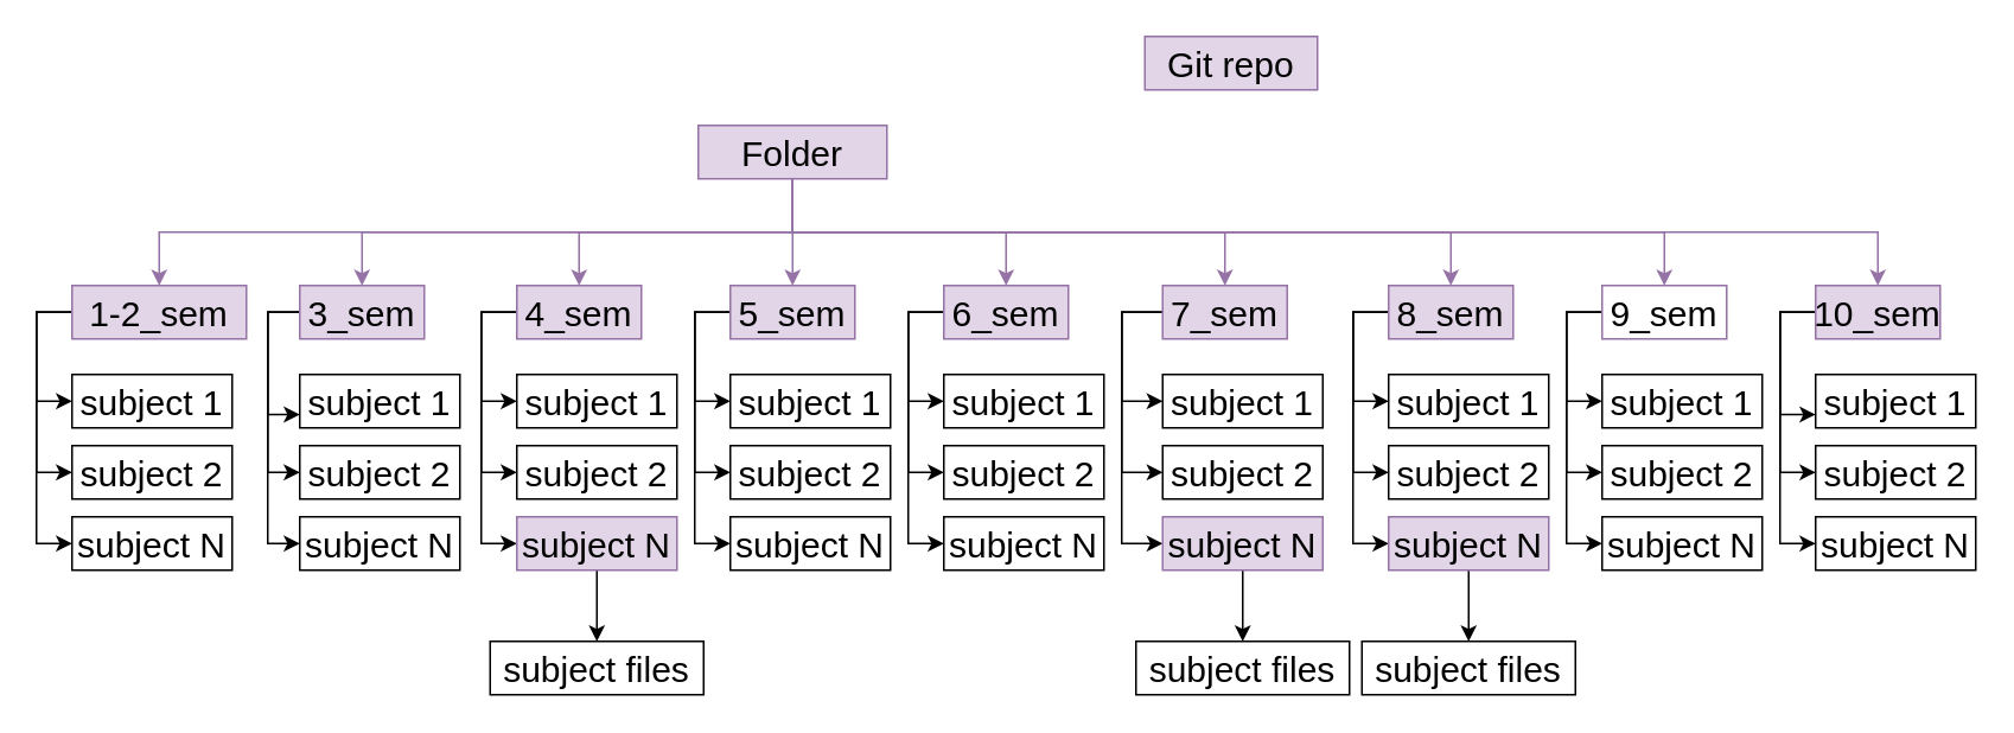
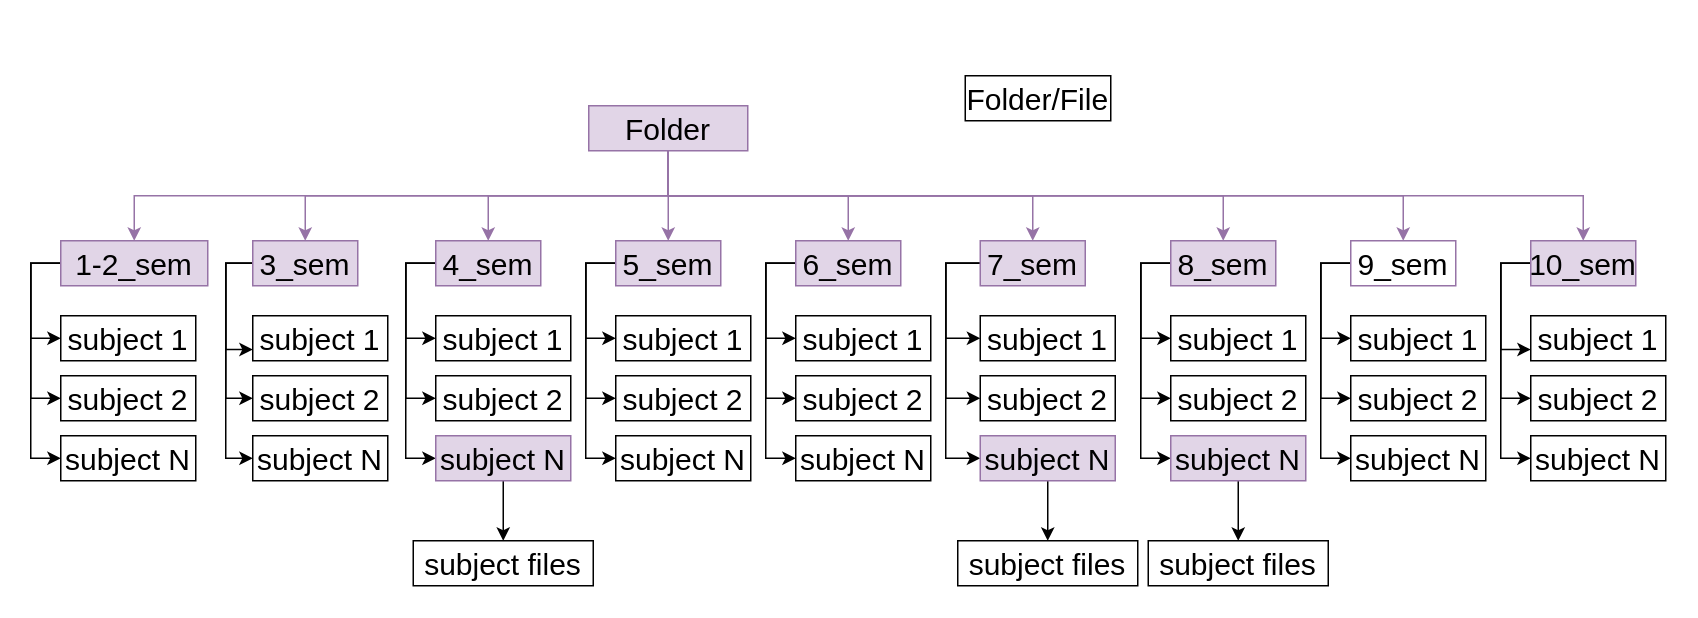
  <mxCell id="0" />
  <mxCell id="1" parent="0" />
  <mxCell id="2" style="rounded=0;orthogonalLoop=1;jettySize=auto;html=1;entryX=0.5;entryY=0;entryDx=0;entryDy=0;edgeStyle=elbowEdgeStyle;elbow=vertical;fillColor=#e1d5e7;strokeColor=#9673a6;" edge="1" parent="1" source="11" target="15"><mxGeometry relative="1" as="geometry" /></mxCell>
  <mxCell id="3" style="rounded=0;orthogonalLoop=1;jettySize=auto;html=1;entryX=0.5;entryY=0;entryDx=0;entryDy=0;edgeStyle=elbowEdgeStyle;elbow=vertical;fillColor=#e1d5e7;strokeColor=#9673a6;" edge="1" parent="1" source="11" target="19"><mxGeometry relative="1" as="geometry" /></mxCell>
  <mxCell id="4" style="rounded=0;orthogonalLoop=1;jettySize=auto;html=1;entryX=0.5;entryY=0;entryDx=0;entryDy=0;edgeStyle=elbowEdgeStyle;elbow=vertical;fillColor=#e1d5e7;strokeColor=#9673a6;" edge="1" parent="1" source="11" target="23"><mxGeometry relative="1" as="geometry" /></mxCell>
  <mxCell id="5" style="rounded=0;orthogonalLoop=1;jettySize=auto;html=1;entryX=0.5;entryY=0;entryDx=0;entryDy=0;edgeStyle=elbowEdgeStyle;elbow=vertical;fillColor=#e1d5e7;strokeColor=#9673a6;" edge="1" parent="1" source="11" target="27"><mxGeometry relative="1" as="geometry" /></mxCell>
  <mxCell id="6" style="rounded=0;orthogonalLoop=1;jettySize=auto;html=1;entryX=0.5;entryY=0;entryDx=0;entryDy=0;edgeStyle=elbowEdgeStyle;elbow=vertical;fillColor=#e1d5e7;strokeColor=#9673a6;" edge="1" parent="1" source="11" target="31"><mxGeometry relative="1" as="geometry" /></mxCell>
  <mxCell id="7" style="rounded=0;orthogonalLoop=1;jettySize=auto;html=1;entryX=0.5;entryY=0;entryDx=0;entryDy=0;edgeStyle=elbowEdgeStyle;elbow=vertical;fillColor=#e1d5e7;strokeColor=#9673a6;" edge="1" parent="1" source="11" target="35"><mxGeometry relative="1" as="geometry" /></mxCell>
  <mxCell id="8" style="rounded=0;orthogonalLoop=1;jettySize=auto;html=1;entryX=0.5;entryY=0;entryDx=0;entryDy=0;edgeStyle=elbowEdgeStyle;elbow=vertical;fillColor=#e1d5e7;strokeColor=#9673a6;" edge="1" parent="1" source="11" target="39"><mxGeometry relative="1" as="geometry" /></mxCell>
  <mxCell id="9" style="rounded=0;orthogonalLoop=1;jettySize=auto;html=1;entryX=0.5;entryY=0;entryDx=0;entryDy=0;edgeStyle=elbowEdgeStyle;elbow=vertical;fillColor=#e1d5e7;strokeColor=#9673a6;" edge="1" parent="1" source="11" target="43"><mxGeometry relative="1" as="geometry" /></mxCell>
  <mxCell id="10" style="rounded=0;orthogonalLoop=1;jettySize=auto;html=1;entryX=0.5;entryY=0;entryDx=0;entryDy=0;edgeStyle=elbowEdgeStyle;elbow=vertical;fillColor=#e1d5e7;strokeColor=#9673a6;" edge="1" parent="1" source="11" target="47"><mxGeometry relative="1" as="geometry" /></mxCell>
  <mxCell id="11" value="&lt;font style=&quot;font-size: 20px&quot;&gt;Folder&lt;/font&gt;" style="rounded=0;whiteSpace=wrap;html=1;fillColor=#e1d5e7;strokeColor=#9673a6;" vertex="1" parent="1"><mxGeometry x="392" y="70" width="106" height="30" as="geometry" /></mxCell>
  <mxCell id="12" style="edgeStyle=elbowEdgeStyle;rounded=0;orthogonalLoop=1;jettySize=auto;html=1;entryX=0;entryY=0.5;entryDx=0;entryDy=0;" edge="1" parent="1" source="15" target="48"><mxGeometry relative="1" as="geometry"><Array as="points"><mxPoint x="20" y="208" /></Array></mxGeometry></mxCell>
  <mxCell id="13" style="edgeStyle=elbowEdgeStyle;rounded=0;orthogonalLoop=1;jettySize=auto;html=1;entryX=0;entryY=0.5;entryDx=0;entryDy=0;" edge="1" parent="1" source="15" target="49"><mxGeometry relative="1" as="geometry"><Array as="points"><mxPoint x="20" y="210" /></Array></mxGeometry></mxCell>
  <mxCell id="14" style="edgeStyle=elbowEdgeStyle;rounded=0;orthogonalLoop=1;jettySize=auto;html=1;entryX=0;entryY=0.5;entryDx=0;entryDy=0;" edge="1" parent="1" source="15" target="50"><mxGeometry relative="1" as="geometry"><Array as="points"><mxPoint x="20" y="280" /></Array></mxGeometry></mxCell>
  <mxCell id="15" value="&lt;font style=&quot;font-size: 20px&quot;&gt;1-2_sem&lt;/font&gt;" style="rounded=0;whiteSpace=wrap;html=1;fillColor=#e1d5e7;strokeColor=#9673a6;" vertex="1" parent="1"><mxGeometry x="40" y="160" width="98" height="30" as="geometry" /></mxCell>
  <mxCell id="16" style="edgeStyle=elbowEdgeStyle;rounded=0;orthogonalLoop=1;jettySize=auto;html=1;entryX=0;entryY=0.75;entryDx=0;entryDy=0;" edge="1" parent="1" source="19" target="51"><mxGeometry relative="1" as="geometry"><Array as="points"><mxPoint x="150" y="210" /></Array></mxGeometry></mxCell>
  <mxCell id="17" style="edgeStyle=elbowEdgeStyle;rounded=0;orthogonalLoop=1;jettySize=auto;html=1;entryX=0;entryY=0.5;entryDx=0;entryDy=0;" edge="1" parent="1" source="19" target="52"><mxGeometry relative="1" as="geometry"><Array as="points"><mxPoint x="150" y="220" /></Array></mxGeometry></mxCell>
  <mxCell id="18" style="edgeStyle=elbowEdgeStyle;rounded=0;orthogonalLoop=1;jettySize=auto;html=1;entryX=0;entryY=0.5;entryDx=0;entryDy=0;" edge="1" parent="1" source="19" target="53"><mxGeometry relative="1" as="geometry"><Array as="points"><mxPoint x="150" y="240" /></Array></mxGeometry></mxCell>
  <mxCell id="19" value="&lt;font style=&quot;font-size: 20px&quot;&gt;3_sem&lt;/font&gt;" style="rounded=0;whiteSpace=wrap;html=1;fillColor=#e1d5e7;strokeColor=#9673a6;" vertex="1" parent="1"><mxGeometry x="168" y="160" width="70" height="30" as="geometry" /></mxCell>
  <mxCell id="20" style="edgeStyle=elbowEdgeStyle;rounded=0;orthogonalLoop=1;jettySize=auto;html=1;entryX=0;entryY=0.5;entryDx=0;entryDy=0;" edge="1" parent="1" source="23" target="54"><mxGeometry relative="1" as="geometry"><Array as="points"><mxPoint x="270" y="200" /></Array></mxGeometry></mxCell>
  <mxCell id="21" style="edgeStyle=elbowEdgeStyle;rounded=0;orthogonalLoop=1;jettySize=auto;html=1;entryX=0;entryY=0.5;entryDx=0;entryDy=0;" edge="1" parent="1" source="23" target="55"><mxGeometry relative="1" as="geometry"><Array as="points"><mxPoint x="270" y="210" /></Array></mxGeometry></mxCell>
  <mxCell id="22" style="edgeStyle=elbowEdgeStyle;rounded=0;orthogonalLoop=1;jettySize=auto;html=1;entryX=0;entryY=0.5;entryDx=0;entryDy=0;" edge="1" parent="1" source="23" target="57"><mxGeometry relative="1" as="geometry"><Array as="points"><mxPoint x="270" y="210" /></Array></mxGeometry></mxCell>
  <mxCell id="23" value="&lt;font style=&quot;font-size: 20px&quot;&gt;4_sem&lt;/font&gt;" style="rounded=0;whiteSpace=wrap;html=1;fillColor=#e1d5e7;strokeColor=#9673a6;" vertex="1" parent="1"><mxGeometry x="290" y="160" width="70" height="30" as="geometry" /></mxCell>
  <mxCell id="24" style="edgeStyle=elbowEdgeStyle;rounded=0;orthogonalLoop=1;jettySize=auto;html=1;entryX=0;entryY=0.5;entryDx=0;entryDy=0;" edge="1" parent="1" source="27" target="58"><mxGeometry relative="1" as="geometry"><Array as="points"><mxPoint x="390" y="200" /></Array></mxGeometry></mxCell>
  <mxCell id="25" style="edgeStyle=elbowEdgeStyle;rounded=0;orthogonalLoop=1;jettySize=auto;html=1;entryX=0;entryY=0.5;entryDx=0;entryDy=0;" edge="1" parent="1" source="27" target="59"><mxGeometry relative="1" as="geometry"><Array as="points"><mxPoint x="390" y="210" /></Array></mxGeometry></mxCell>
  <mxCell id="26" style="edgeStyle=elbowEdgeStyle;rounded=0;orthogonalLoop=1;jettySize=auto;html=1;entryX=0;entryY=0.5;entryDx=0;entryDy=0;" edge="1" parent="1" source="27" target="60"><mxGeometry relative="1" as="geometry"><Array as="points"><mxPoint x="390" y="200" /></Array></mxGeometry></mxCell>
  <mxCell id="27" value="&lt;font style=&quot;font-size: 20px&quot;&gt;5_sem&lt;/font&gt;" style="rounded=0;whiteSpace=wrap;html=1;fillColor=#e1d5e7;strokeColor=#9673a6;" vertex="1" parent="1"><mxGeometry x="410" y="160" width="70" height="30" as="geometry" /></mxCell>
  <mxCell id="28" style="edgeStyle=elbowEdgeStyle;rounded=0;orthogonalLoop=1;jettySize=auto;html=1;entryX=0;entryY=0.5;entryDx=0;entryDy=0;" edge="1" parent="1" source="31" target="61"><mxGeometry relative="1" as="geometry"><Array as="points"><mxPoint x="510" y="200" /></Array></mxGeometry></mxCell>
  <mxCell id="29" style="edgeStyle=elbowEdgeStyle;rounded=0;orthogonalLoop=1;jettySize=auto;html=1;entryX=0;entryY=0.5;entryDx=0;entryDy=0;" edge="1" parent="1" source="31" target="62"><mxGeometry relative="1" as="geometry"><Array as="points"><mxPoint x="510" y="200" /></Array></mxGeometry></mxCell>
  <mxCell id="30" style="edgeStyle=elbowEdgeStyle;rounded=0;orthogonalLoop=1;jettySize=auto;html=1;entryX=0;entryY=0.5;entryDx=0;entryDy=0;" edge="1" parent="1" source="31" target="63"><mxGeometry relative="1" as="geometry"><Array as="points"><mxPoint x="510" y="200" /></Array></mxGeometry></mxCell>
  <mxCell id="31" value="&lt;font style=&quot;font-size: 20px&quot;&gt;6_sem&lt;/font&gt;" style="rounded=0;whiteSpace=wrap;html=1;fillColor=#e1d5e7;strokeColor=#9673a6;" vertex="1" parent="1"><mxGeometry x="530" y="160" width="70" height="30" as="geometry" /></mxCell>
  <mxCell id="32" style="edgeStyle=elbowEdgeStyle;rounded=0;orthogonalLoop=1;jettySize=auto;html=1;entryX=0;entryY=0.5;entryDx=0;entryDy=0;" edge="1" parent="1" source="35" target="64"><mxGeometry relative="1" as="geometry"><Array as="points"><mxPoint x="630" y="200" /></Array></mxGeometry></mxCell>
  <mxCell id="33" style="edgeStyle=elbowEdgeStyle;rounded=0;orthogonalLoop=1;jettySize=auto;html=1;entryX=0;entryY=0.5;entryDx=0;entryDy=0;" edge="1" parent="1" source="35" target="65"><mxGeometry relative="1" as="geometry"><Array as="points"><mxPoint x="630" y="200" /></Array></mxGeometry></mxCell>
  <mxCell id="34" style="edgeStyle=elbowEdgeStyle;rounded=0;orthogonalLoop=1;jettySize=auto;html=1;entryX=0;entryY=0.5;entryDx=0;entryDy=0;" edge="1" parent="1" source="35" target="67"><mxGeometry relative="1" as="geometry"><Array as="points"><mxPoint x="630" y="200" /></Array></mxGeometry></mxCell>
  <mxCell id="35" value="&lt;font style=&quot;font-size: 20px&quot;&gt;7_sem&lt;/font&gt;" style="rounded=0;whiteSpace=wrap;html=1;fillColor=#e1d5e7;strokeColor=#9673a6;" vertex="1" parent="1"><mxGeometry x="653" y="160" width="70" height="30" as="geometry" /></mxCell>
  <mxCell id="36" style="edgeStyle=elbowEdgeStyle;rounded=0;orthogonalLoop=1;jettySize=auto;html=1;entryX=0;entryY=0.5;entryDx=0;entryDy=0;" edge="1" parent="1" source="39" target="68"><mxGeometry relative="1" as="geometry"><Array as="points"><mxPoint x="760" y="200" /></Array></mxGeometry></mxCell>
  <mxCell id="37" style="edgeStyle=elbowEdgeStyle;rounded=0;orthogonalLoop=1;jettySize=auto;html=1;entryX=0;entryY=0.5;entryDx=0;entryDy=0;" edge="1" parent="1" source="39" target="69"><mxGeometry relative="1" as="geometry"><Array as="points"><mxPoint x="760" y="200" /></Array></mxGeometry></mxCell>
  <mxCell id="38" style="edgeStyle=elbowEdgeStyle;rounded=0;orthogonalLoop=1;jettySize=auto;html=1;entryX=0;entryY=0.5;entryDx=0;entryDy=0;" edge="1" parent="1" source="39" target="71"><mxGeometry relative="1" as="geometry"><Array as="points"><mxPoint x="760" y="200" /></Array></mxGeometry></mxCell>
  <mxCell id="39" value="&lt;font style=&quot;font-size: 20px&quot;&gt;8_sem&lt;/font&gt;" style="rounded=0;whiteSpace=wrap;html=1;fillColor=#e1d5e7;strokeColor=#9673a6;" vertex="1" parent="1"><mxGeometry x="780" y="160" width="70" height="30" as="geometry" /></mxCell>
  <mxCell id="40" style="edgeStyle=elbowEdgeStyle;rounded=0;orthogonalLoop=1;jettySize=auto;html=1;entryX=0;entryY=0.5;entryDx=0;entryDy=0;" edge="1" parent="1" source="43" target="72"><mxGeometry relative="1" as="geometry"><Array as="points"><mxPoint x="880" y="200" /></Array></mxGeometry></mxCell>
  <mxCell id="41" style="edgeStyle=elbowEdgeStyle;rounded=0;orthogonalLoop=1;jettySize=auto;html=1;entryX=0;entryY=0.5;entryDx=0;entryDy=0;" edge="1" parent="1" source="43" target="73"><mxGeometry relative="1" as="geometry"><Array as="points"><mxPoint x="880" y="200" /></Array></mxGeometry></mxCell>
  <mxCell id="42" style="edgeStyle=elbowEdgeStyle;rounded=0;orthogonalLoop=1;jettySize=auto;html=1;entryX=0;entryY=0.5;entryDx=0;entryDy=0;" edge="1" parent="1" source="43" target="74"><mxGeometry relative="1" as="geometry"><Array as="points"><mxPoint x="880" y="200" /></Array></mxGeometry></mxCell>
  <mxCell id="43" value="&lt;font style=&quot;font-size: 20px&quot;&gt;9_sem&lt;/font&gt;" style="rounded=0;whiteSpace=wrap;html=1;fillColor=#ffffff;strokeColor=#9673a6;" vertex="1" parent="1"><mxGeometry x="900" y="160" width="70" height="30" as="geometry" /></mxCell>
  <mxCell id="44" style="edgeStyle=elbowEdgeStyle;rounded=0;orthogonalLoop=1;jettySize=auto;html=1;entryX=0;entryY=0.75;entryDx=0;entryDy=0;" edge="1" parent="1" source="47" target="75"><mxGeometry relative="1" as="geometry"><Array as="points"><mxPoint x="1000" y="200" /></Array></mxGeometry></mxCell>
  <mxCell id="45" style="edgeStyle=elbowEdgeStyle;rounded=0;orthogonalLoop=1;jettySize=auto;html=1;entryX=0;entryY=0.5;entryDx=0;entryDy=0;" edge="1" parent="1" source="47" target="76"><mxGeometry relative="1" as="geometry"><Array as="points"><mxPoint x="1000" y="200" /></Array></mxGeometry></mxCell>
  <mxCell id="46" style="edgeStyle=elbowEdgeStyle;rounded=0;orthogonalLoop=1;jettySize=auto;html=1;entryX=0;entryY=0.5;entryDx=0;entryDy=0;" edge="1" parent="1" source="47" target="77"><mxGeometry relative="1" as="geometry"><Array as="points"><mxPoint x="1000" y="200" /></Array></mxGeometry></mxCell>
  <mxCell id="47" value="&lt;font style=&quot;font-size: 20px&quot;&gt;10_sem&lt;/font&gt;" style="rounded=0;whiteSpace=wrap;html=1;fillColor=#e1d5e7;strokeColor=#9673a6;" vertex="1" parent="1"><mxGeometry x="1020" y="160" width="70" height="30" as="geometry" /></mxCell>
  <mxCell id="48" value="&lt;span style=&quot;font-size: 20px&quot;&gt;subject 1&lt;/span&gt;" style="rounded=0;whiteSpace=wrap;html=1;" vertex="1" parent="1"><mxGeometry x="40" y="210" width="90" height="30" as="geometry" /></mxCell>
  <mxCell id="49" value="&lt;span style=&quot;font-size: 20px&quot;&gt;subject 2&lt;/span&gt;" style="rounded=0;whiteSpace=wrap;html=1;" vertex="1" parent="1"><mxGeometry x="40" y="250" width="90" height="30" as="geometry" /></mxCell>
  <mxCell id="50" value="&lt;span style=&quot;font-size: 20px&quot;&gt;subject N&lt;/span&gt;" style="rounded=0;whiteSpace=wrap;html=1;" vertex="1" parent="1"><mxGeometry x="40" y="290" width="90" height="30" as="geometry" /></mxCell>
  <mxCell id="51" value="&lt;span style=&quot;font-size: 20px&quot;&gt;subject 1&lt;/span&gt;" style="rounded=0;whiteSpace=wrap;html=1;" vertex="1" parent="1"><mxGeometry x="168" y="210" width="90" height="30" as="geometry" /></mxCell>
  <mxCell id="52" value="&lt;span style=&quot;font-size: 20px&quot;&gt;subject 2&lt;/span&gt;" style="rounded=0;whiteSpace=wrap;html=1;" vertex="1" parent="1"><mxGeometry x="168" y="250" width="90" height="30" as="geometry" /></mxCell>
  <mxCell id="53" value="&lt;span style=&quot;font-size: 20px&quot;&gt;subject N&lt;/span&gt;" style="rounded=0;whiteSpace=wrap;html=1;" vertex="1" parent="1"><mxGeometry x="168" y="290" width="90" height="30" as="geometry" /></mxCell>
  <mxCell id="54" value="&lt;span style=&quot;font-size: 20px&quot;&gt;subject 1&lt;/span&gt;" style="rounded=0;whiteSpace=wrap;html=1;" vertex="1" parent="1"><mxGeometry x="290" y="210" width="90" height="30" as="geometry" /></mxCell>
  <mxCell id="55" value="&lt;span style=&quot;font-size: 20px&quot;&gt;subject 2&lt;/span&gt;" style="rounded=0;whiteSpace=wrap;html=1;" vertex="1" parent="1"><mxGeometry x="290" y="250" width="90" height="30" as="geometry" /></mxCell>
  <mxCell id="56" style="edgeStyle=elbowEdgeStyle;rounded=0;orthogonalLoop=1;jettySize=auto;html=1;entryX=0.5;entryY=0;entryDx=0;entryDy=0;" edge="1" parent="1" source="57" target="78"><mxGeometry relative="1" as="geometry" /></mxCell>
  <mxCell id="57" value="&lt;span style=&quot;font-size: 20px&quot;&gt;subject N&lt;/span&gt;" style="rounded=0;whiteSpace=wrap;html=1;fillColor=#e1d5e7;strokeColor=#9673a6;" vertex="1" parent="1"><mxGeometry x="290" y="290" width="90" height="30" as="geometry" /></mxCell>
  <mxCell id="58" value="&lt;span style=&quot;font-size: 20px&quot;&gt;subject 1&lt;/span&gt;" style="rounded=0;whiteSpace=wrap;html=1;" vertex="1" parent="1"><mxGeometry x="410" y="210" width="90" height="30" as="geometry" /></mxCell>
  <mxCell id="59" value="&lt;span style=&quot;font-size: 20px&quot;&gt;subject 2&lt;/span&gt;" style="rounded=0;whiteSpace=wrap;html=1;" vertex="1" parent="1"><mxGeometry x="410" y="250" width="90" height="30" as="geometry" /></mxCell>
  <mxCell id="60" value="&lt;span style=&quot;font-size: 20px&quot;&gt;subject N&lt;/span&gt;" style="rounded=0;whiteSpace=wrap;html=1;" vertex="1" parent="1"><mxGeometry x="410" y="290" width="90" height="30" as="geometry" /></mxCell>
  <mxCell id="61" value="&lt;span style=&quot;font-size: 20px&quot;&gt;subject 1&lt;/span&gt;" style="rounded=0;whiteSpace=wrap;html=1;" vertex="1" parent="1"><mxGeometry x="530" y="210" width="90" height="30" as="geometry" /></mxCell>
  <mxCell id="62" value="&lt;span style=&quot;font-size: 20px&quot;&gt;subject 2&lt;/span&gt;" style="rounded=0;whiteSpace=wrap;html=1;" vertex="1" parent="1"><mxGeometry x="530" y="250" width="90" height="30" as="geometry" /></mxCell>
  <mxCell id="63" value="&lt;span style=&quot;font-size: 20px&quot;&gt;subject N&lt;/span&gt;" style="rounded=0;whiteSpace=wrap;html=1;" vertex="1" parent="1"><mxGeometry x="530" y="290" width="90" height="30" as="geometry" /></mxCell>
  <mxCell id="64" value="&lt;span style=&quot;font-size: 20px&quot;&gt;subject 1&lt;/span&gt;" style="rounded=0;whiteSpace=wrap;html=1;" vertex="1" parent="1"><mxGeometry x="653" y="210" width="90" height="30" as="geometry" /></mxCell>
  <mxCell id="65" value="&lt;span style=&quot;font-size: 20px&quot;&gt;subject 2&lt;/span&gt;" style="rounded=0;whiteSpace=wrap;html=1;" vertex="1" parent="1"><mxGeometry x="653" y="250" width="90" height="30" as="geometry" /></mxCell>
  <mxCell id="66" style="edgeStyle=elbowEdgeStyle;rounded=0;orthogonalLoop=1;jettySize=auto;html=1;entryX=0.5;entryY=0;entryDx=0;entryDy=0;" edge="1" parent="1" source="67" target="79"><mxGeometry relative="1" as="geometry" /></mxCell>
  <mxCell id="67" value="&lt;span style=&quot;font-size: 20px&quot;&gt;subject N&lt;/span&gt;" style="rounded=0;whiteSpace=wrap;html=1;fillColor=#e1d5e7;strokeColor=#9673a6;" vertex="1" parent="1"><mxGeometry x="653" y="290" width="90" height="30" as="geometry" /></mxCell>
  <mxCell id="68" value="&lt;span style=&quot;font-size: 20px&quot;&gt;subject 1&lt;/span&gt;" style="rounded=0;whiteSpace=wrap;html=1;" vertex="1" parent="1"><mxGeometry x="780" y="210" width="90" height="30" as="geometry" /></mxCell>
  <mxCell id="69" value="&lt;span style=&quot;font-size: 20px&quot;&gt;subject 2&lt;/span&gt;" style="rounded=0;whiteSpace=wrap;html=1;" vertex="1" parent="1"><mxGeometry x="780" y="250" width="90" height="30" as="geometry" /></mxCell>
  <mxCell id="70" style="edgeStyle=elbowEdgeStyle;rounded=0;orthogonalLoop=1;jettySize=auto;html=1;entryX=0.5;entryY=0;entryDx=0;entryDy=0;" edge="1" parent="1" source="71" target="80"><mxGeometry relative="1" as="geometry" /></mxCell>
  <mxCell id="71" value="&lt;span style=&quot;font-size: 20px&quot;&gt;subject N&lt;/span&gt;" style="rounded=0;whiteSpace=wrap;html=1;fillColor=#e1d5e7;strokeColor=#9673a6;" vertex="1" parent="1"><mxGeometry x="780" y="290" width="90" height="30" as="geometry" /></mxCell>
  <mxCell id="72" value="&lt;span style=&quot;font-size: 20px&quot;&gt;subject 1&lt;/span&gt;" style="rounded=0;whiteSpace=wrap;html=1;" vertex="1" parent="1"><mxGeometry x="900" y="210" width="90" height="30" as="geometry" /></mxCell>
  <mxCell id="73" value="&lt;span style=&quot;font-size: 20px&quot;&gt;subject 2&lt;/span&gt;" style="rounded=0;whiteSpace=wrap;html=1;" vertex="1" parent="1"><mxGeometry x="900" y="250" width="90" height="30" as="geometry" /></mxCell>
  <mxCell id="74" value="&lt;span style=&quot;font-size: 20px&quot;&gt;subject N&lt;/span&gt;" style="rounded=0;whiteSpace=wrap;html=1;" vertex="1" parent="1"><mxGeometry x="900" y="290" width="90" height="30" as="geometry" /></mxCell>
  <mxCell id="75" value="&lt;span style=&quot;font-size: 20px&quot;&gt;subject 1&lt;/span&gt;" style="rounded=0;whiteSpace=wrap;html=1;" vertex="1" parent="1"><mxGeometry x="1020" y="210" width="90" height="30" as="geometry" /></mxCell>
  <mxCell id="76" value="&lt;span style=&quot;font-size: 20px&quot;&gt;subject 2&lt;/span&gt;" style="rounded=0;whiteSpace=wrap;html=1;" vertex="1" parent="1"><mxGeometry x="1020" y="250" width="90" height="30" as="geometry" /></mxCell>
  <mxCell id="77" value="&lt;span style=&quot;font-size: 20px&quot;&gt;subject N&lt;/span&gt;" style="rounded=0;whiteSpace=wrap;html=1;" vertex="1" parent="1"><mxGeometry x="1020" y="290" width="90" height="30" as="geometry" /></mxCell>
  <mxCell id="78" value="&lt;span style=&quot;font-size: 20px&quot;&gt;subject files&lt;/span&gt;" style="rounded=0;whiteSpace=wrap;html=1;" vertex="1" parent="1"><mxGeometry x="275" y="360" width="120" height="30" as="geometry" /></mxCell>
  <mxCell id="79" value="&lt;span style=&quot;font-size: 20px&quot;&gt;subject files&lt;/span&gt;" style="rounded=0;whiteSpace=wrap;html=1;" vertex="1" parent="1"><mxGeometry x="638" y="360" width="120" height="30" as="geometry" /></mxCell>
  <mxCell id="80" value="&lt;span style=&quot;font-size: 20px&quot;&gt;subject files&lt;/span&gt;" style="rounded=0;whiteSpace=wrap;html=1;" vertex="1" parent="1"><mxGeometry x="765" y="360" width="120" height="30" as="geometry" /></mxCell>
- <mxCell id="81" value="&lt;span style=&quot;font-size: 20px&quot;&gt;Git repo&lt;br&gt;&lt;/span&gt;" style="rounded=0;whiteSpace=wrap;html=1;fillColor=#e1d5e7;strokeColor=#9673a6;" vertex="1" parent="1"><mxGeometry x="643" y="20" width="97" height="30" as="geometry" /></mxCell>
+ <mxCell id="82" value="&lt;span style=&quot;font-size: 20px&quot;&gt;Folder/File&lt;/span&gt;" style="rounded=0;whiteSpace=wrap;html=1;" vertex="1" parent="1"><mxGeometry x="643" y="50" width="97" height="30" as="geometry" /></mxCell>
